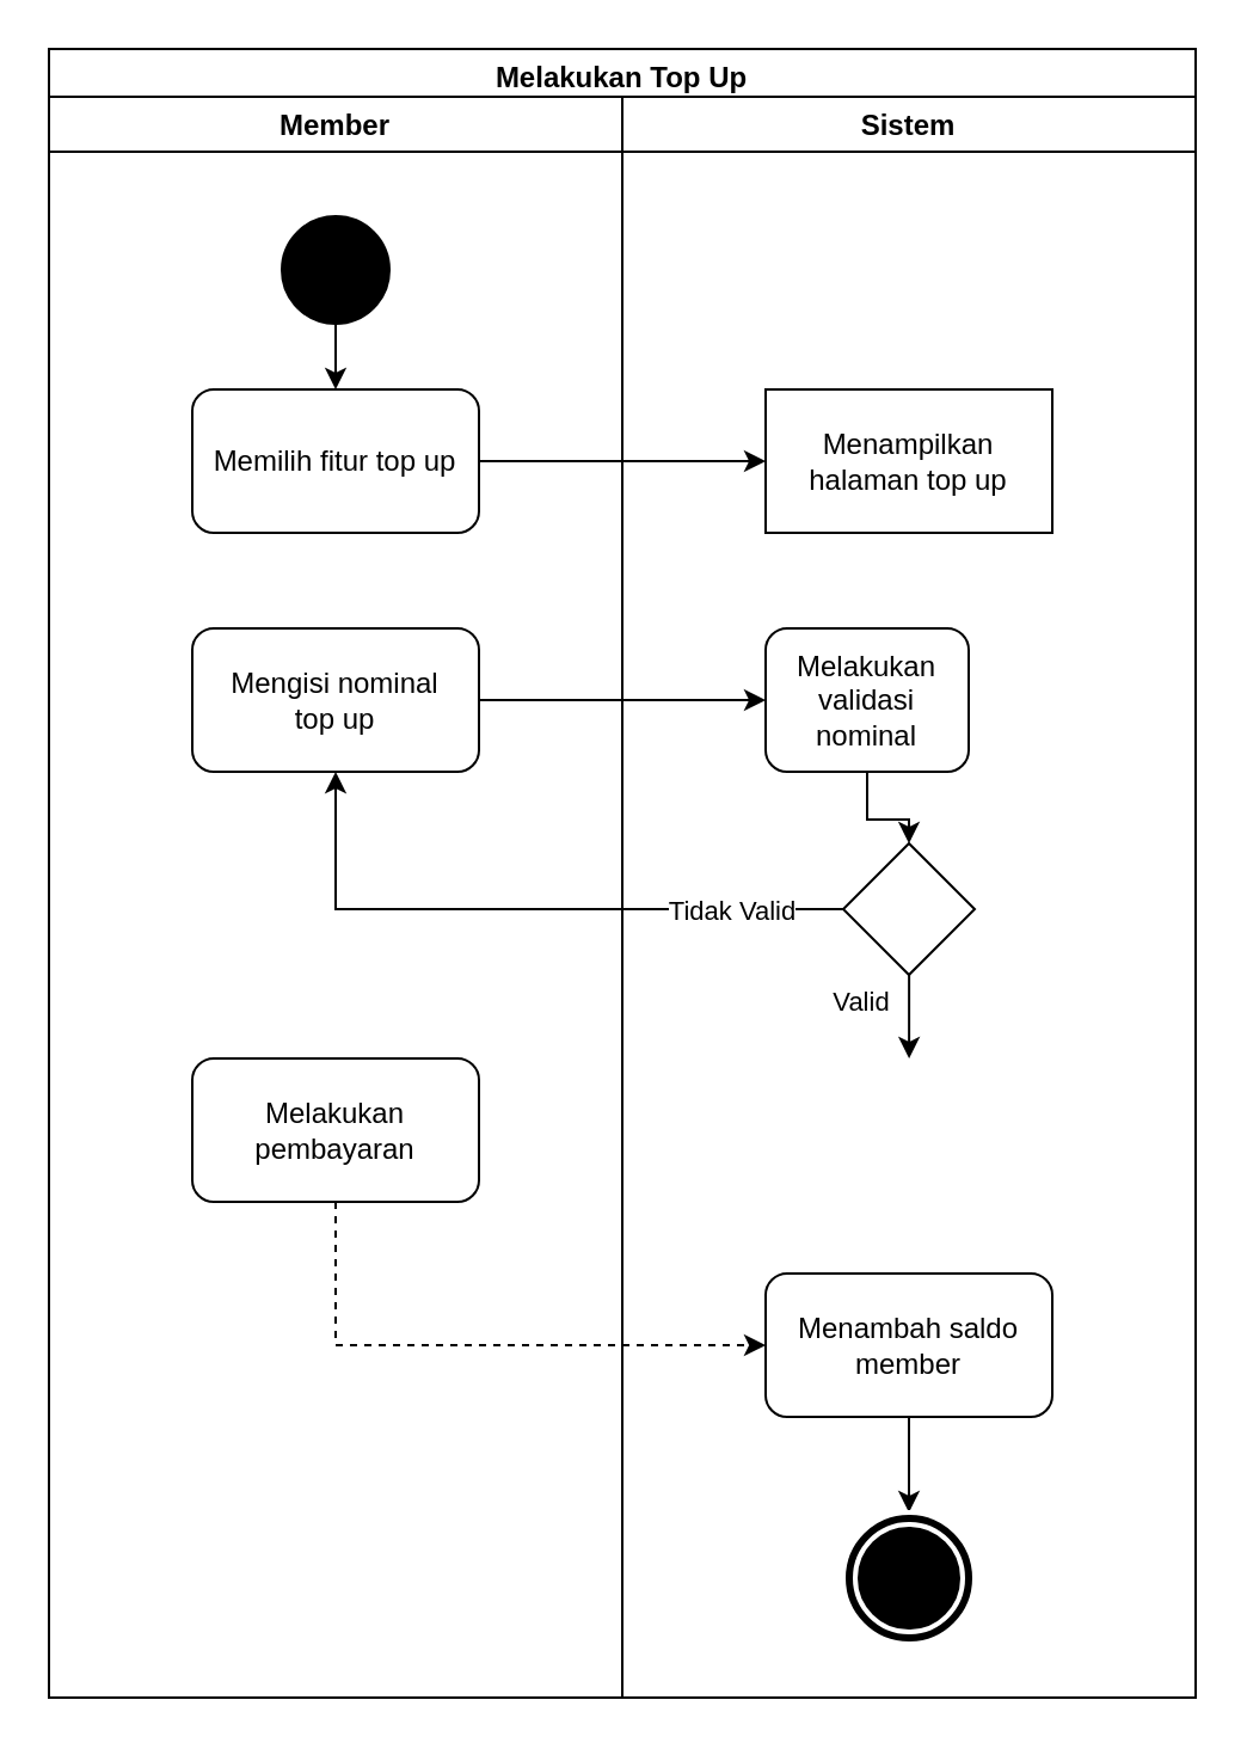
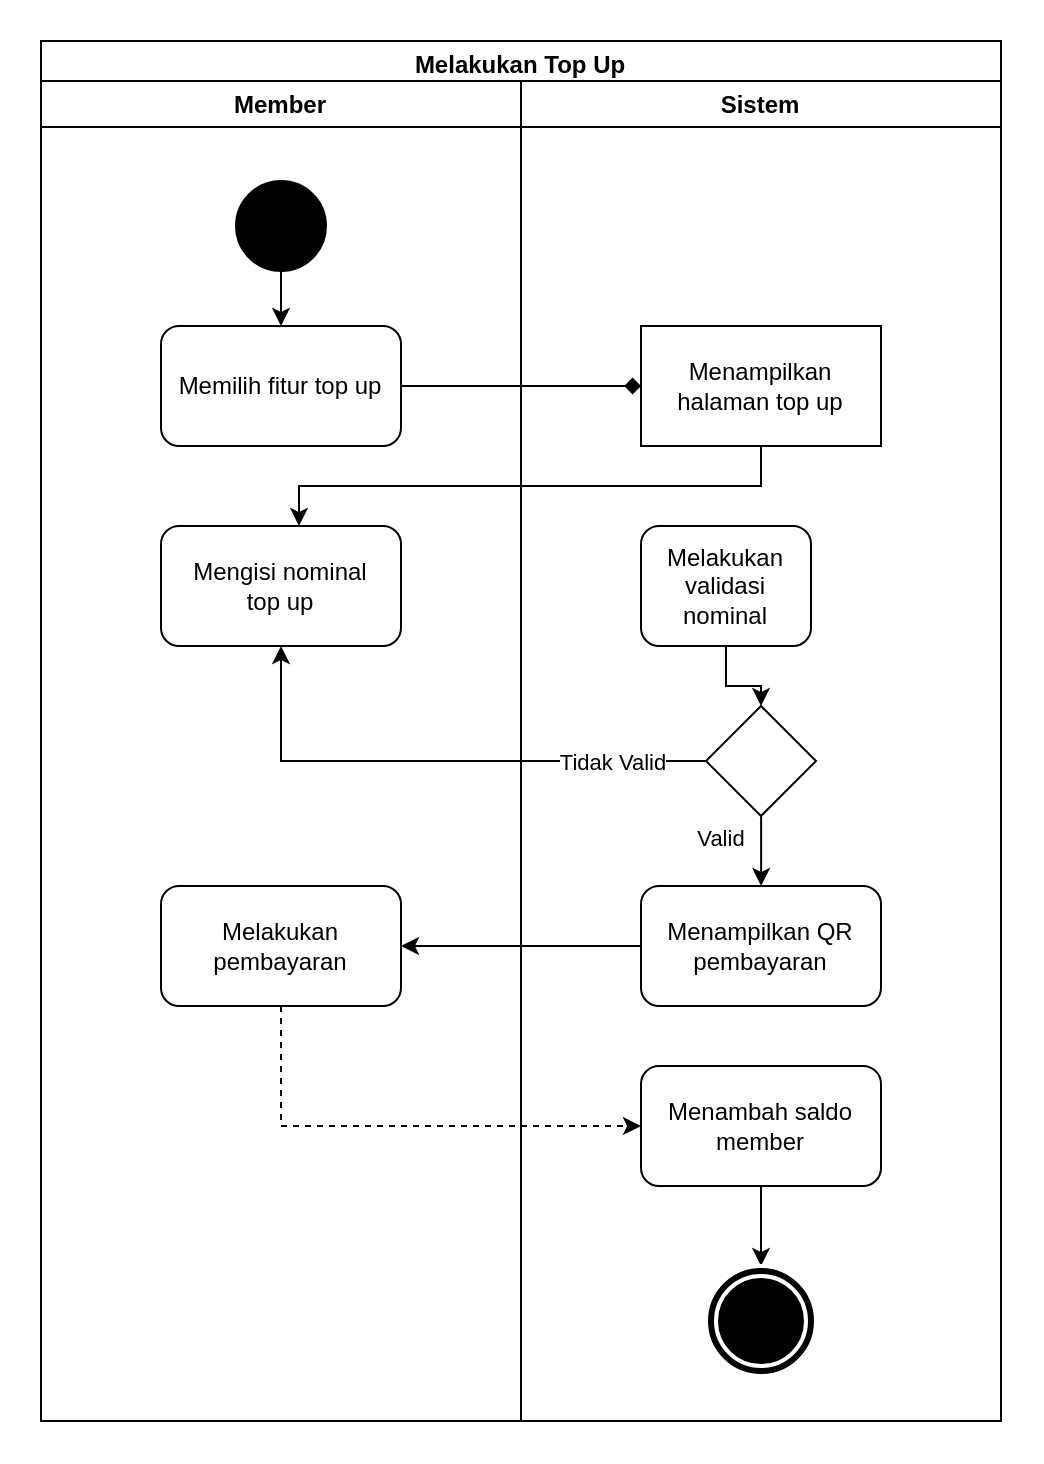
  <mxCell id="0" />
  <mxCell id="1" parent="0" />
  <mxCell id="2" value="Melakukan Top Up" style="swimlane;fillColor=none;" parent="1" vertex="1"><mxGeometry x="20" y="20" width="480" height="690" as="geometry" /></mxCell>
  <mxCell id="3" value="Member" style="swimlane;" parent="2" vertex="1"><mxGeometry y="20" width="240" height="670" as="geometry" /></mxCell>
  <mxCell id="4" style="edgeStyle=orthogonalEdgeStyle;rounded=0;orthogonalLoop=1;jettySize=auto;html=1;" edge="1" parent="3" source="5" target="6"><mxGeometry relative="1" as="geometry" /></mxCell>
  <mxCell id="5" value="" style="ellipse;whiteSpace=wrap;html=1;aspect=fixed;fillColor=#000000;" parent="3" vertex="1"><mxGeometry x="97.5" y="50" width="45" height="45" as="geometry" /></mxCell>
  <mxCell id="6" value="Memilih fitur top up" style="rounded=1;whiteSpace=wrap;html=1;fillColor=none;" parent="3" vertex="1"><mxGeometry x="60" y="122.5" width="120" height="60" as="geometry" /></mxCell>
  <mxCell id="7" value="&lt;span&gt;Mengisi nominal&lt;br&gt;top up&lt;/span&gt;" style="rounded=1;whiteSpace=wrap;html=1;fillColor=none;" parent="3" vertex="1"><mxGeometry x="60" y="222.5" width="120" height="60" as="geometry" /></mxCell>
  <mxCell id="8" value="Melakukan pembayaran" style="rounded=1;whiteSpace=wrap;html=1;fillColor=none;" parent="3" vertex="1"><mxGeometry x="60" y="402.5" width="120" height="60" as="geometry" /></mxCell>
  <mxCell id="9" value="Sistem" style="swimlane;" parent="2" vertex="1"><mxGeometry x="240" y="20" width="240" height="670" as="geometry" /></mxCell>
  <mxCell id="10" value="Menampilkan halaman top up" style="whiteSpace=wrap;html=1;fillColor=none;rounded=0;" parent="9" vertex="1"><mxGeometry x="60" y="122.5" width="120" height="60" as="geometry" /></mxCell>
  <mxCell id="11" value="Melakukan validasi nominal" style="rounded=1;whiteSpace=wrap;html=1;fillColor=none;" parent="9" vertex="1"><mxGeometry x="60" y="222.5" width="85" height="60" as="geometry" /></mxCell>
  <mxCell id="12" value="Valid" style="edgeStyle=orthogonalEdgeStyle;rounded=0;orthogonalLoop=1;jettySize=auto;html=1;" parent="9" edge="1"><mxGeometry x="-0.333" y="-20" relative="1" as="geometry"><mxPoint as="offset" /><mxPoint x="120.059" y="367.441" as="sourcePoint" /><mxPoint x="120.059" y="402.5" as="targetPoint" /></mxGeometry></mxCell>
  <mxCell id="13" value="" style="rhombus;whiteSpace=wrap;html=1;fillColor=none;" parent="9" vertex="1"><mxGeometry x="92.5" y="312.5" width="55" height="55" as="geometry" /></mxCell>
+ <mxCell id="14" value="Menampilkan QR pembayaran" style="rounded=1;whiteSpace=wrap;html=1;fillColor=none;" parent="9" vertex="1"><mxGeometry x="60" y="402.5" width="120" height="60" as="geometry" /></mxCell>
  <mxCell id="15" style="edgeStyle=orthogonalEdgeStyle;rounded=0;orthogonalLoop=1;jettySize=auto;html=1;" parent="9" source="11" target="13" edge="1"><mxGeometry relative="1" as="geometry" /></mxCell>
  <mxCell id="16" style="edgeStyle=orthogonalEdgeStyle;rounded=0;orthogonalLoop=1;jettySize=auto;html=1;" parent="9" source="17" target="18" edge="1"><mxGeometry relative="1" as="geometry" /></mxCell>
  <mxCell id="17" value="Menambah saldo member" style="rounded=1;whiteSpace=wrap;html=1;fillColor=none;" parent="9" vertex="1"><mxGeometry x="60" y="492.5" width="120" height="60" as="geometry" /></mxCell>
  <mxCell id="18" value="" style="ellipse;shape=doubleEllipse;whiteSpace=wrap;html=1;aspect=fixed;fillColor=#000000;strokeColor=#FFFFFF;strokeWidth=2;" parent="9" vertex="1"><mxGeometry x="92.5" y="592.5" width="55" height="55" as="geometry" /></mxCell>
- <mxCell id="19" style="edgeStyle=orthogonalEdgeStyle;rounded=0;orthogonalLoop=1;jettySize=auto;html=1;entryX=0;entryY=0.5;entryDx=0;entryDy=0;" parent="2" source="6" target="10" edge="1"><mxGeometry relative="1" as="geometry" /></mxCell>
+ <mxCell id="19" style="edgeStyle=orthogonalEdgeStyle;rounded=0;orthogonalLoop=1;jettySize=auto;html=1;entryX=0;entryY=0.5;entryDx=0;entryDy=0;endArrow=diamond;" parent="2" source="6" target="10" edge="1"><mxGeometry relative="1" as="geometry" /></mxCell>
  <mxCell id="20" style="edgeStyle=orthogonalEdgeStyle;rounded=0;orthogonalLoop=1;jettySize=auto;html=1;exitX=0;exitY=0.5;exitDx=0;exitDy=0;entryX=0.5;entryY=1;entryDx=0;entryDy=0;" parent="2" source="13" target="7" edge="1"><mxGeometry relative="1" as="geometry" /></mxCell>
  <mxCell id="21" value="Tidak Valid" style="edgeLabel;html=1;align=center;verticalAlign=middle;resizable=0;points=[];" parent="20" vertex="1" connectable="0"><mxGeometry x="-0.51" relative="1" as="geometry"><mxPoint x="19" as="offset" /></mxGeometry></mxCell>
- <mxCell id="22" style="edgeStyle=orthogonalEdgeStyle;rounded=0;orthogonalLoop=1;jettySize=auto;html=1;entryX=0;entryY=0.5;entryDx=0;entryDy=0;" parent="2" source="7" target="11" edge="1"><mxGeometry relative="1" as="geometry" /></mxCell>
+ <mxCell id="23" style="edgeStyle=orthogonalEdgeStyle;rounded=0;orthogonalLoop=1;jettySize=auto;html=1;" parent="2" source="10" target="7" edge="1"><mxGeometry relative="1" as="geometry"><Array as="points"><mxPoint x="360" y="222.5" /><mxPoint x="129" y="222.5" /></Array></mxGeometry></mxCell>
+ <mxCell id="24" style="edgeStyle=orthogonalEdgeStyle;rounded=0;orthogonalLoop=1;jettySize=auto;html=1;" parent="2" source="14" target="8" edge="1"><mxGeometry relative="1" as="geometry" /></mxCell>
  <mxCell id="25" style="edgeStyle=orthogonalEdgeStyle;rounded=0;orthogonalLoop=1;jettySize=auto;html=1;entryX=0;entryY=0.5;entryDx=0;entryDy=0;dashed=1;" parent="2" source="8" target="17" edge="1"><mxGeometry relative="1" as="geometry"><Array as="points"><mxPoint x="120" y="542.5" /></Array></mxGeometry></mxCell>
